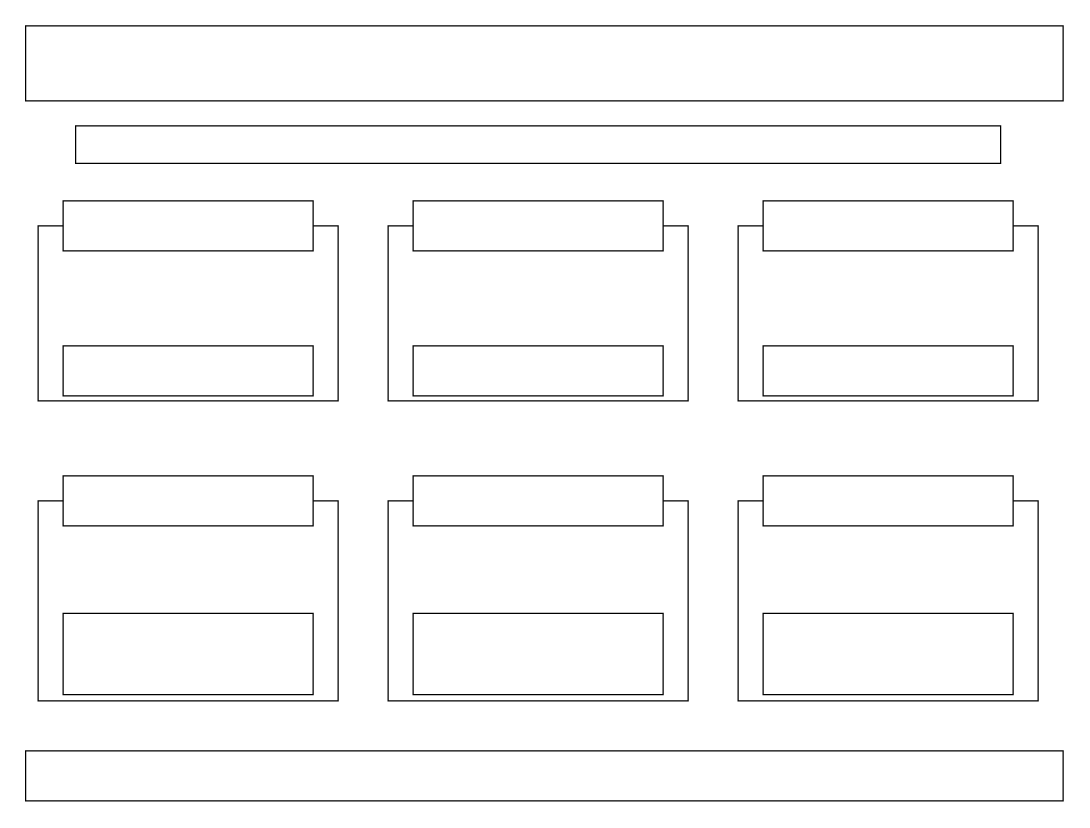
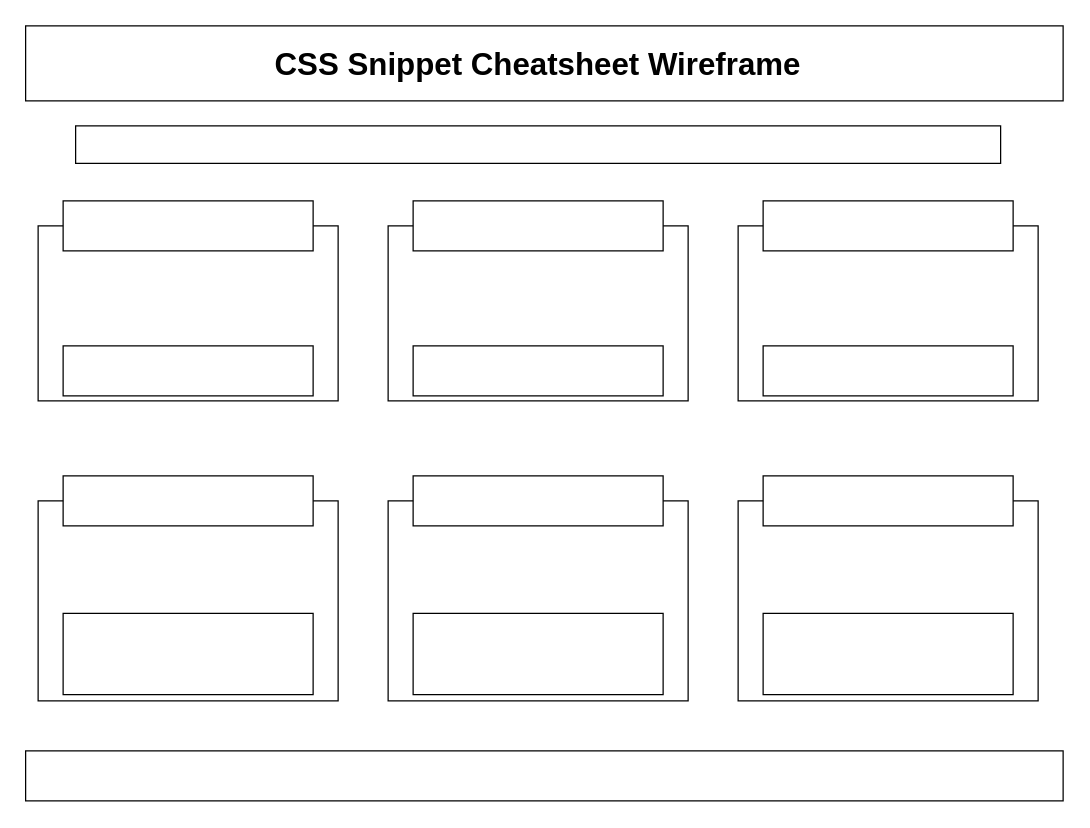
  <mxCell id="0" />
  <mxCell id="1" parent="0" />
  <mxCell id="2" value="" style="rounded=0;whiteSpace=wrap;html=1;" vertex="1" parent="1"><mxGeometry x="590" y="180" width="240" height="140" as="geometry" /></mxCell>
  <mxCell id="3" value="" style="rounded=0;whiteSpace=wrap;html=1;" vertex="1" parent="1"><mxGeometry x="30" y="180" width="240" height="140" as="geometry" /></mxCell>
  <mxCell id="4" value="" style="rounded=0;whiteSpace=wrap;html=1;" vertex="1" parent="1"><mxGeometry x="310" y="180" width="240" height="140" as="geometry" /></mxCell>
  <mxCell id="5" value="" style="rounded=0;whiteSpace=wrap;html=1;" vertex="1" parent="1"><mxGeometry x="590" y="400" width="240" height="160" as="geometry" /></mxCell>
  <mxCell id="6" value="" style="rounded=0;whiteSpace=wrap;html=1;" vertex="1" parent="1"><mxGeometry x="30" y="400" width="240" height="160" as="geometry" /></mxCell>
  <mxCell id="7" value="" style="rounded=0;whiteSpace=wrap;html=1;" vertex="1" parent="1"><mxGeometry x="310" y="400" width="240" height="160" as="geometry" /></mxCell>
  <mxCell id="8" value="" style="rounded=0;whiteSpace=wrap;html=1;" vertex="1" parent="1"><mxGeometry x="20" y="20" width="830" height="60" as="geometry" /></mxCell>
  <mxCell id="9" value="" style="rounded=0;whiteSpace=wrap;html=1;" vertex="1" parent="1"><mxGeometry x="60" y="100" width="740" height="30" as="geometry" /></mxCell>
  <mxCell id="10" value="" style="rounded=0;whiteSpace=wrap;html=1;" vertex="1" parent="1"><mxGeometry x="610" y="160" width="200" height="40" as="geometry" /></mxCell>
  <mxCell id="11" value="" style="rounded=0;whiteSpace=wrap;html=1;" vertex="1" parent="1"><mxGeometry x="50" y="160" width="200" height="40" as="geometry" /></mxCell>
  <mxCell id="12" value="" style="rounded=0;whiteSpace=wrap;html=1;" vertex="1" parent="1"><mxGeometry x="330" y="160" width="200" height="40" as="geometry" /></mxCell>
  <mxCell id="13" value="" style="rounded=0;whiteSpace=wrap;html=1;" vertex="1" parent="1"><mxGeometry x="610" y="380" width="200" height="40" as="geometry" /></mxCell>
  <mxCell id="14" value="" style="rounded=0;whiteSpace=wrap;html=1;" vertex="1" parent="1"><mxGeometry x="50" y="380" width="200" height="40" as="geometry" /></mxCell>
  <mxCell id="15" value="" style="rounded=0;whiteSpace=wrap;html=1;" vertex="1" parent="1"><mxGeometry x="330" y="380" width="200" height="40" as="geometry" /></mxCell>
  <mxCell id="16" value="" style="rounded=0;whiteSpace=wrap;html=1;" vertex="1" parent="1"><mxGeometry x="610" y="276" width="200" height="40" as="geometry" /></mxCell>
  <mxCell id="17" value="" style="rounded=0;whiteSpace=wrap;html=1;" vertex="1" parent="1"><mxGeometry x="50" y="276" width="200" height="40" as="geometry" /></mxCell>
  <mxCell id="18" value="" style="rounded=0;whiteSpace=wrap;html=1;" vertex="1" parent="1"><mxGeometry x="330" y="276" width="200" height="40" as="geometry" /></mxCell>
  <mxCell id="19" value="" style="rounded=0;whiteSpace=wrap;html=1;" vertex="1" parent="1"><mxGeometry x="610" y="490" width="200" height="65" as="geometry" /></mxCell>
  <mxCell id="20" value="" style="rounded=0;whiteSpace=wrap;html=1;" vertex="1" parent="1"><mxGeometry x="50" y="490" width="200" height="65" as="geometry" /></mxCell>
  <mxCell id="21" value="" style="rounded=0;whiteSpace=wrap;html=1;" vertex="1" parent="1"><mxGeometry x="330" y="490" width="200" height="65" as="geometry" /></mxCell>
  <mxCell id="22" value="" style="rounded=0;whiteSpace=wrap;html=1;" vertex="1" parent="1"><mxGeometry x="20" y="600" width="830" height="40" as="geometry" /></mxCell>
+ <mxCell id="23" value="CSS Snippet Cheatsheet Wireframe" style="text;strokeColor=none;align=center;fillColor=none;html=1;verticalAlign=middle;whiteSpace=wrap;rounded=0;fontSize=25;fontStyle=1" vertex="1" parent="1"><mxGeometry x="150" y="25" width="560" height="50" as="geometry" /></mxCell>
